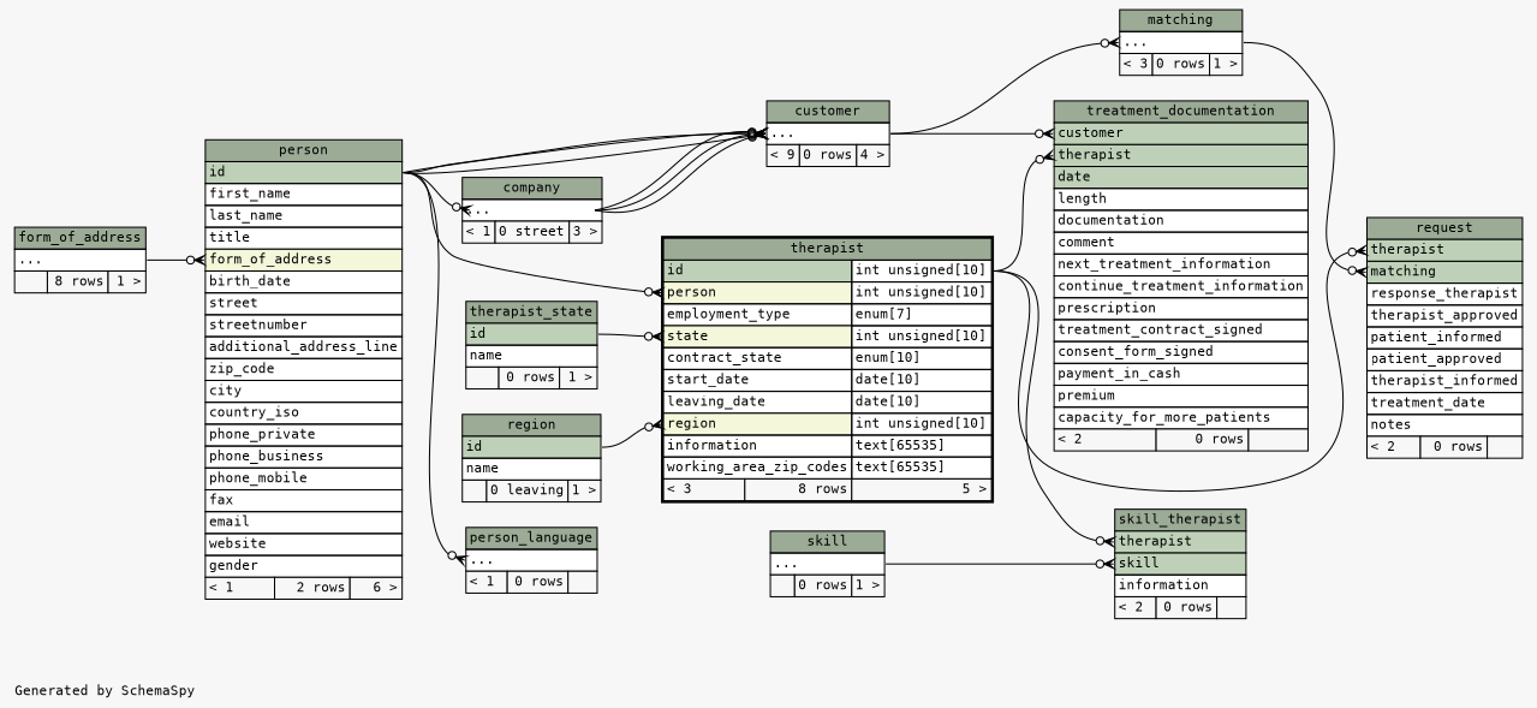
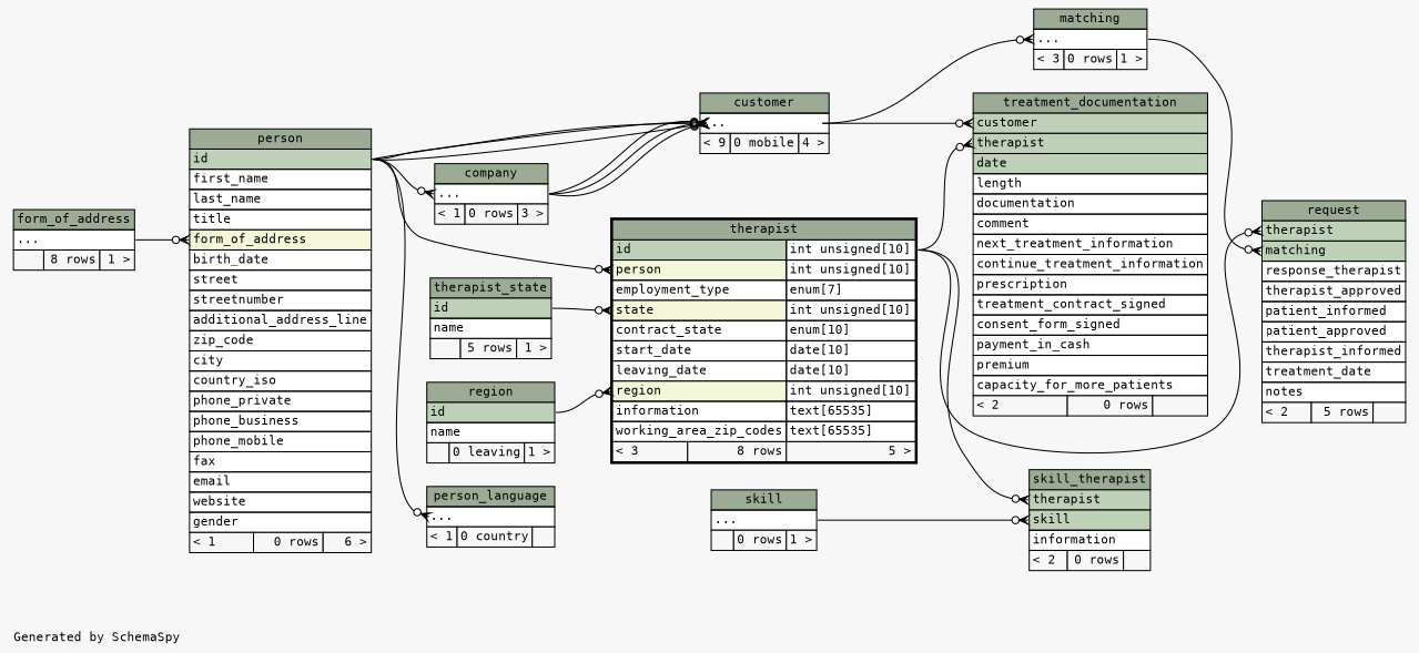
  digraph {
    bgcolor="#f7f7f7"
    fontname="DejaVu Sans Mono"
    fontsize=11
    label="\nGenerated by SchemaSpy"
    labeljust=l
    nodesep=0.18
    rankdir=RL
    ranksep=0.46
    node [fontname="DejaVu Sans Mono" fontsize=11 shape=plaintext]
    edge [arrowhead=none arrowsize=0.8 arrowtail=crowodot dir=back fontname="DejaVu Sans Mono" headport="id:e" tailport="elipses:w"]
-   n1 [label=<     <TABLE BORDER="0" CELLBORDER="1" CELLSPACING="0" BGCOLOR="#ffffff">       <TR><TD COLSPAN="3" BGCOLOR="#9bab96" ALIGN="CENTER">company</TD></TR>       <TR><TD PORT="elipses" COLSPAN="3" ALIGN="LEFT">...</TD></TR>       <TR><TD ALIGN="LEFT" BGCOLOR="#f7f7f7">&lt; 1</TD><TD ALIGN="RIGHT" BGCOLOR="#f7f7f7">0 street</TD><TD ALIGN="RIGHT" BGCOLOR="#f7f7f7">3 &gt;</TD></TR>     </TABLE>>]
-   n2 [label=<     <TABLE BORDER="0" CELLBORDER="1" CELLSPACING="0" BGCOLOR="#ffffff">       <TR><TD COLSPAN="3" BGCOLOR="#9bab96" ALIGN="CENTER">person</TD></TR>       <TR><TD PORT="id" COLSPAN="3" BGCOLOR="#bed1b8" ALIGN="LEFT">id</TD></TR>       <TR><TD PORT="first_name" COLSPAN="3" ALIGN="LEFT">first_name</TD></TR>       <TR><TD PORT="last_name" COLSPAN="3" ALIGN="LEFT">last_name</TD></TR>       <TR><TD PORT="title" COLSPAN="3" ALIGN="LEFT">title</TD></TR>       <TR><TD PORT="form_of_address" COLSPAN="3" BGCOLOR="#f4f7da" ALIGN="LEFT">form_of_address</TD></TR>       <TR><TD PORT="birth_date" COLSPAN="3" ALIGN="LEFT">birth_date</TD></TR>       <TR><TD PORT="street" COLSPAN="3" ALIGN="LEFT">street</TD></TR>       <TR><TD PORT="streetnumber" COLSPAN="3" ALIGN="LEFT">streetnumber</TD></TR>       <TR><TD PORT="additional_address_line" COLSPAN="3" ALIGN="LEFT">additional_address_line</TD></TR>       <TR><TD PORT="zip_code" COLSPAN="3" ALIGN="LEFT">zip_code</TD></TR>       <TR><TD PORT="city" COLSPAN="3" ALIGN="LEFT">city</TD></TR>       <TR><TD PORT="country_iso" COLSPAN="3" ALIGN="LEFT">country_iso</TD></TR>       <TR><TD PORT="phone_private" COLSPAN="3" ALIGN="LEFT">phone_private</TD></TR>       <TR><TD PORT="phone_business" COLSPAN="3" ALIGN="LEFT">phone_business</TD></TR>       <TR><TD PORT="phone_mobile" COLSPAN="3" ALIGN="LEFT">phone_mobile</TD></TR>       <TR><TD PORT="fax" COLSPAN="3" ALIGN="LEFT">fax</TD></TR>       <TR><TD PORT="email" COLSPAN="3" ALIGN="LEFT">email</TD></TR>       <TR><TD PORT="website" COLSPAN="3" ALIGN="LEFT">website</TD></TR>       <TR><TD PORT="gender" COLSPAN="3" ALIGN="LEFT">gender</TD></TR>       <TR><TD ALIGN="LEFT" BGCOLOR="#f7f7f7">&lt; 1</TD><TD ALIGN="RIGHT" BGCOLOR="#f7f7f7">2 rows</TD><TD ALIGN="RIGHT" BGCOLOR="#f7f7f7">6 &gt;</TD></TR>     </TABLE>>]
+   n1 [label=<     <TABLE BORDER="0" CELLBORDER="1" CELLSPACING="0" BGCOLOR="#ffffff">       <TR><TD COLSPAN="3" BGCOLOR="#9bab96" ALIGN="CENTER">company</TD></TR>       <TR><TD PORT="elipses" COLSPAN="3" ALIGN="LEFT">...</TD></TR>       <TR><TD ALIGN="LEFT" BGCOLOR="#f7f7f7">&lt; 1</TD><TD ALIGN="RIGHT" BGCOLOR="#f7f7f7">0 rows</TD><TD ALIGN="RIGHT" BGCOLOR="#f7f7f7">3 &gt;</TD></TR>     </TABLE>>]
+   n2 [label=<     <TABLE BORDER="0" CELLBORDER="1" CELLSPACING="0" BGCOLOR="#ffffff">       <TR><TD COLSPAN="3" BGCOLOR="#9bab96" ALIGN="CENTER">person</TD></TR>       <TR><TD PORT="id" COLSPAN="3" BGCOLOR="#bed1b8" ALIGN="LEFT">id</TD></TR>       <TR><TD PORT="first_name" COLSPAN="3" ALIGN="LEFT">first_name</TD></TR>       <TR><TD PORT="last_name" COLSPAN="3" ALIGN="LEFT">last_name</TD></TR>       <TR><TD PORT="title" COLSPAN="3" ALIGN="LEFT">title</TD></TR>       <TR><TD PORT="form_of_address" COLSPAN="3" BGCOLOR="#f4f7da" ALIGN="LEFT">form_of_address</TD></TR>       <TR><TD PORT="birth_date" COLSPAN="3" ALIGN="LEFT">birth_date</TD></TR>       <TR><TD PORT="street" COLSPAN="3" ALIGN="LEFT">street</TD></TR>       <TR><TD PORT="streetnumber" COLSPAN="3" ALIGN="LEFT">streetnumber</TD></TR>       <TR><TD PORT="additional_address_line" COLSPAN="3" ALIGN="LEFT">additional_address_line</TD></TR>       <TR><TD PORT="zip_code" COLSPAN="3" ALIGN="LEFT">zip_code</TD></TR>       <TR><TD PORT="city" COLSPAN="3" ALIGN="LEFT">city</TD></TR>       <TR><TD PORT="country_iso" COLSPAN="3" ALIGN="LEFT">country_iso</TD></TR>       <TR><TD PORT="phone_private" COLSPAN="3" ALIGN="LEFT">phone_private</TD></TR>       <TR><TD PORT="phone_business" COLSPAN="3" ALIGN="LEFT">phone_business</TD></TR>       <TR><TD PORT="phone_mobile" COLSPAN="3" ALIGN="LEFT">phone_mobile</TD></TR>       <TR><TD PORT="fax" COLSPAN="3" ALIGN="LEFT">fax</TD></TR>       <TR><TD PORT="email" COLSPAN="3" ALIGN="LEFT">email</TD></TR>       <TR><TD PORT="website" COLSPAN="3" ALIGN="LEFT">website</TD></TR>       <TR><TD PORT="gender" COLSPAN="3" ALIGN="LEFT">gender</TD></TR>       <TR><TD ALIGN="LEFT" BGCOLOR="#f7f7f7">&lt; 1</TD><TD ALIGN="RIGHT" BGCOLOR="#f7f7f7">0 rows</TD><TD ALIGN="RIGHT" BGCOLOR="#f7f7f7">6 &gt;</TD></TR>     </TABLE>>]
    n3 [label=<     <TABLE BORDER="0" CELLBORDER="1" CELLSPACING="0" BGCOLOR="#ffffff">       <TR><TD COLSPAN="3" BGCOLOR="#9bab96" ALIGN="CENTER">form_of_address</TD></TR>       <TR><TD PORT="elipses" COLSPAN="3" ALIGN="LEFT">...</TD></TR>       <TR><TD ALIGN="LEFT" BGCOLOR="#f7f7f7">  </TD><TD ALIGN="RIGHT" BGCOLOR="#f7f7f7">8 rows</TD><TD ALIGN="RIGHT" BGCOLOR="#f7f7f7">1 &gt;</TD></TR>     </TABLE>>]
-   n4 [label=<     <TABLE BORDER="0" CELLBORDER="1" CELLSPACING="0" BGCOLOR="#ffffff">       <TR><TD COLSPAN="3" BGCOLOR="#9bab96" ALIGN="CENTER">customer</TD></TR>       <TR><TD PORT="elipses" COLSPAN="3" ALIGN="LEFT">...</TD></TR>       <TR><TD ALIGN="LEFT" BGCOLOR="#f7f7f7">&lt; 9</TD><TD ALIGN="RIGHT" BGCOLOR="#f7f7f7">0 rows</TD><TD ALIGN="RIGHT" BGCOLOR="#f7f7f7">4 &gt;</TD></TR>     </TABLE>>]
+   n4 [label=<     <TABLE BORDER="0" CELLBORDER="1" CELLSPACING="0" BGCOLOR="#ffffff">       <TR><TD COLSPAN="3" BGCOLOR="#9bab96" ALIGN="CENTER">customer</TD></TR>       <TR><TD PORT="elipses" COLSPAN="3" ALIGN="LEFT">...</TD></TR>       <TR><TD ALIGN="LEFT" BGCOLOR="#f7f7f7">&lt; 9</TD><TD ALIGN="RIGHT" BGCOLOR="#f7f7f7">0 mobile</TD><TD ALIGN="RIGHT" BGCOLOR="#f7f7f7">4 &gt;</TD></TR>     </TABLE>>]
    n5 [label=<     <TABLE BORDER="2" CELLBORDER="1" CELLSPACING="0" BGCOLOR="#ffffff">       <TR><TD COLSPAN="3" BGCOLOR="#9bab96" ALIGN="CENTER">therapist</TD></TR>       <TR><TD PORT="id" COLSPAN="2" BGCOLOR="#bed1b8" ALIGN="LEFT">id</TD><TD PORT="id.type" ALIGN="LEFT">int unsigned[10]</TD></TR>       <TR><TD PORT="person" COLSPAN="2" BGCOLOR="#f4f7da" ALIGN="LEFT">person</TD><TD PORT="person.type" ALIGN="LEFT">int unsigned[10]</TD></TR>       <TR><TD PORT="employment_type" COLSPAN="2" ALIGN="LEFT">employment_type</TD><TD PORT="employment_type.type" ALIGN="LEFT">enum[7]</TD></TR>       <TR><TD PORT="state" COLSPAN="2" BGCOLOR="#f4f7da" ALIGN="LEFT">state</TD><TD PORT="state.type" ALIGN="LEFT">int unsigned[10]</TD></TR>       <TR><TD PORT="contract_state" COLSPAN="2" ALIGN="LEFT">contract_state</TD><TD PORT="contract_state.type" ALIGN="LEFT">enum[10]</TD></TR>       <TR><TD PORT="start_date" COLSPAN="2" ALIGN="LEFT">start_date</TD><TD PORT="start_date.type" ALIGN="LEFT">date[10]</TD></TR>       <TR><TD PORT="leaving_date" COLSPAN="2" ALIGN="LEFT">leaving_date</TD><TD PORT="leaving_date.type" ALIGN="LEFT">date[10]</TD></TR>       <TR><TD PORT="region" COLSPAN="2" BGCOLOR="#f4f7da" ALIGN="LEFT">region</TD><TD PORT="region.type" ALIGN="LEFT">int unsigned[10]</TD></TR>       <TR><TD PORT="information" COLSPAN="2" ALIGN="LEFT">information</TD><TD PORT="information.type" ALIGN="LEFT">text[65535]</TD></TR>       <TR><TD PORT="working_area_zip_codes" COLSPAN="2" ALIGN="LEFT">working_area_zip_codes</TD><TD PORT="working_area_zip_codes.type" ALIGN="LEFT">text[65535]</TD></TR>       <TR><TD ALIGN="LEFT" BGCOLOR="#f7f7f7">&lt; 3</TD><TD ALIGN="RIGHT" BGCOLOR="#f7f7f7">8 rows</TD><TD ALIGN="RIGHT" BGCOLOR="#f7f7f7">5 &gt;</TD></TR>     </TABLE>>]
    n6 [label=<     <TABLE BORDER="0" CELLBORDER="1" CELLSPACING="0" BGCOLOR="#ffffff">       <TR><TD COLSPAN="3" BGCOLOR="#9bab96" ALIGN="CENTER">region</TD></TR>       <TR><TD PORT="id" COLSPAN="3" BGCOLOR="#bed1b8" ALIGN="LEFT">id</TD></TR>       <TR><TD PORT="name" COLSPAN="3" ALIGN="LEFT">name</TD></TR>       <TR><TD ALIGN="LEFT" BGCOLOR="#f7f7f7">  </TD><TD ALIGN="RIGHT" BGCOLOR="#f7f7f7">0 leaving</TD><TD ALIGN="RIGHT" BGCOLOR="#f7f7f7">1 &gt;</TD></TR>     </TABLE>>]
-   n7 [label=<     <TABLE BORDER="0" CELLBORDER="1" CELLSPACING="0" BGCOLOR="#ffffff">       <TR><TD COLSPAN="3" BGCOLOR="#9bab96" ALIGN="CENTER">therapist_state</TD></TR>       <TR><TD PORT="id" COLSPAN="3" BGCOLOR="#bed1b8" ALIGN="LEFT">id</TD></TR>       <TR><TD PORT="name" COLSPAN="3" ALIGN="LEFT">name</TD></TR>       <TR><TD ALIGN="LEFT" BGCOLOR="#f7f7f7">  </TD><TD ALIGN="RIGHT" BGCOLOR="#f7f7f7">0 rows</TD><TD ALIGN="RIGHT" BGCOLOR="#f7f7f7">1 &gt;</TD></TR>     </TABLE>>]
+   n7 [label=<     <TABLE BORDER="0" CELLBORDER="1" CELLSPACING="0" BGCOLOR="#ffffff">       <TR><TD COLSPAN="3" BGCOLOR="#9bab96" ALIGN="CENTER">therapist_state</TD></TR>       <TR><TD PORT="id" COLSPAN="3" BGCOLOR="#bed1b8" ALIGN="LEFT">id</TD></TR>       <TR><TD PORT="name" COLSPAN="3" ALIGN="LEFT">name</TD></TR>       <TR><TD ALIGN="LEFT" BGCOLOR="#f7f7f7">  </TD><TD ALIGN="RIGHT" BGCOLOR="#f7f7f7">5 rows</TD><TD ALIGN="RIGHT" BGCOLOR="#f7f7f7">1 &gt;</TD></TR>     </TABLE>>]
    n8 [label=<     <TABLE BORDER="0" CELLBORDER="1" CELLSPACING="0" BGCOLOR="#ffffff">       <TR><TD COLSPAN="3" BGCOLOR="#9bab96" ALIGN="CENTER">matching</TD></TR>       <TR><TD PORT="elipses" COLSPAN="3" ALIGN="LEFT">...</TD></TR>       <TR><TD ALIGN="LEFT" BGCOLOR="#f7f7f7">&lt; 3</TD><TD ALIGN="RIGHT" BGCOLOR="#f7f7f7">0 rows</TD><TD ALIGN="RIGHT" BGCOLOR="#f7f7f7">1 &gt;</TD></TR>     </TABLE>>]
-   n9 [label=<     <TABLE BORDER="0" CELLBORDER="1" CELLSPACING="0" BGCOLOR="#ffffff">       <TR><TD COLSPAN="3" BGCOLOR="#9bab96" ALIGN="CENTER">person_language</TD></TR>       <TR><TD PORT="elipses" COLSPAN="3" ALIGN="LEFT">...</TD></TR>       <TR><TD ALIGN="LEFT" BGCOLOR="#f7f7f7">&lt; 1</TD><TD ALIGN="RIGHT" BGCOLOR="#f7f7f7">0 rows</TD><TD ALIGN="RIGHT" BGCOLOR="#f7f7f7">  </TD></TR>     </TABLE>>]
-   n10 [label=<     <TABLE BORDER="0" CELLBORDER="1" CELLSPACING="0" BGCOLOR="#ffffff">       <TR><TD COLSPAN="3" BGCOLOR="#9bab96" ALIGN="CENTER">request</TD></TR>       <TR><TD PORT="therapist" COLSPAN="3" BGCOLOR="#bed1b8" ALIGN="LEFT">therapist</TD></TR>       <TR><TD PORT="matching" COLSPAN="3" BGCOLOR="#bed1b8" ALIGN="LEFT">matching</TD></TR>       <TR><TD PORT="response_therapist" COLSPAN="3" ALIGN="LEFT">response_therapist</TD></TR>       <TR><TD PORT="therapist_approved" COLSPAN="3" ALIGN="LEFT">therapist_approved</TD></TR>       <TR><TD PORT="patient_informed" COLSPAN="3" ALIGN="LEFT">patient_informed</TD></TR>       <TR><TD PORT="patient_approved" COLSPAN="3" ALIGN="LEFT">patient_approved</TD></TR>       <TR><TD PORT="therapist_informed" COLSPAN="3" ALIGN="LEFT">therapist_informed</TD></TR>       <TR><TD PORT="treatment_date" COLSPAN="3" ALIGN="LEFT">treatment_date</TD></TR>       <TR><TD PORT="notes" COLSPAN="3" ALIGN="LEFT">notes</TD></TR>       <TR><TD ALIGN="LEFT" BGCOLOR="#f7f7f7">&lt; 2</TD><TD ALIGN="RIGHT" BGCOLOR="#f7f7f7">0 rows</TD><TD ALIGN="RIGHT" BGCOLOR="#f7f7f7">  </TD></TR>     </TABLE>>]
+   n9 [label=<     <TABLE BORDER="0" CELLBORDER="1" CELLSPACING="0" BGCOLOR="#ffffff">       <TR><TD COLSPAN="3" BGCOLOR="#9bab96" ALIGN="CENTER">person_language</TD></TR>       <TR><TD PORT="elipses" COLSPAN="3" ALIGN="LEFT">...</TD></TR>       <TR><TD ALIGN="LEFT" BGCOLOR="#f7f7f7">&lt; 1</TD><TD ALIGN="RIGHT" BGCOLOR="#f7f7f7">0 country</TD><TD ALIGN="RIGHT" BGCOLOR="#f7f7f7">  </TD></TR>     </TABLE>>]
+   n10 [label=<     <TABLE BORDER="0" CELLBORDER="1" CELLSPACING="0" BGCOLOR="#ffffff">       <TR><TD COLSPAN="3" BGCOLOR="#9bab96" ALIGN="CENTER">request</TD></TR>       <TR><TD PORT="therapist" COLSPAN="3" BGCOLOR="#bed1b8" ALIGN="LEFT">therapist</TD></TR>       <TR><TD PORT="matching" COLSPAN="3" BGCOLOR="#bed1b8" ALIGN="LEFT">matching</TD></TR>       <TR><TD PORT="response_therapist" COLSPAN="3" ALIGN="LEFT">response_therapist</TD></TR>       <TR><TD PORT="therapist_approved" COLSPAN="3" ALIGN="LEFT">therapist_approved</TD></TR>       <TR><TD PORT="patient_informed" COLSPAN="3" ALIGN="LEFT">patient_informed</TD></TR>       <TR><TD PORT="patient_approved" COLSPAN="3" ALIGN="LEFT">patient_approved</TD></TR>       <TR><TD PORT="therapist_informed" COLSPAN="3" ALIGN="LEFT">therapist_informed</TD></TR>       <TR><TD PORT="treatment_date" COLSPAN="3" ALIGN="LEFT">treatment_date</TD></TR>       <TR><TD PORT="notes" COLSPAN="3" ALIGN="LEFT">notes</TD></TR>       <TR><TD ALIGN="LEFT" BGCOLOR="#f7f7f7">&lt; 2</TD><TD ALIGN="RIGHT" BGCOLOR="#f7f7f7">5 rows</TD><TD ALIGN="RIGHT" BGCOLOR="#f7f7f7">  </TD></TR>     </TABLE>>]
    n11 [label=<     <TABLE BORDER="0" CELLBORDER="1" CELLSPACING="0" BGCOLOR="#ffffff">       <TR><TD COLSPAN="3" BGCOLOR="#9bab96" ALIGN="CENTER">skill_therapist</TD></TR>       <TR><TD PORT="therapist" COLSPAN="3" BGCOLOR="#bed1b8" ALIGN="LEFT">therapist</TD></TR>       <TR><TD PORT="skill" COLSPAN="3" BGCOLOR="#bed1b8" ALIGN="LEFT">skill</TD></TR>       <TR><TD PORT="information" COLSPAN="3" ALIGN="LEFT">information</TD></TR>       <TR><TD ALIGN="LEFT" BGCOLOR="#f7f7f7">&lt; 2</TD><TD ALIGN="RIGHT" BGCOLOR="#f7f7f7">0 rows</TD><TD ALIGN="RIGHT" BGCOLOR="#f7f7f7">  </TD></TR>     </TABLE>>]
    n12 [label=<     <TABLE BORDER="0" CELLBORDER="1" CELLSPACING="0" BGCOLOR="#ffffff">       <TR><TD COLSPAN="3" BGCOLOR="#9bab96" ALIGN="CENTER">skill</TD></TR>       <TR><TD PORT="elipses" COLSPAN="3" ALIGN="LEFT">...</TD></TR>       <TR><TD ALIGN="LEFT" BGCOLOR="#f7f7f7">  </TD><TD ALIGN="RIGHT" BGCOLOR="#f7f7f7">0 rows</TD><TD ALIGN="RIGHT" BGCOLOR="#f7f7f7">1 &gt;</TD></TR>     </TABLE>>]
    n13 [label=<     <TABLE BORDER="0" CELLBORDER="1" CELLSPACING="0" BGCOLOR="#ffffff">       <TR><TD COLSPAN="3" BGCOLOR="#9bab96" ALIGN="CENTER">treatment_documentation</TD></TR>       <TR><TD PORT="customer" COLSPAN="3" BGCOLOR="#bed1b8" ALIGN="LEFT">customer</TD></TR>       <TR><TD PORT="therapist" COLSPAN="3" BGCOLOR="#bed1b8" ALIGN="LEFT">therapist</TD></TR>       <TR><TD PORT="date" COLSPAN="3" BGCOLOR="#bed1b8" ALIGN="LEFT">date</TD></TR>       <TR><TD PORT="length" COLSPAN="3" ALIGN="LEFT">length</TD></TR>       <TR><TD PORT="documentation" COLSPAN="3" ALIGN="LEFT">documentation</TD></TR>       <TR><TD PORT="comment" COLSPAN="3" ALIGN="LEFT">comment</TD></TR>       <TR><TD PORT="next_treatment_information" COLSPAN="3" ALIGN="LEFT">next_treatment_information</TD></TR>       <TR><TD PORT="continue_treatment_information" COLSPAN="3" ALIGN="LEFT">continue_treatment_information</TD></TR>       <TR><TD PORT="prescription" COLSPAN="3" ALIGN="LEFT">prescription</TD></TR>       <TR><TD PORT="treatment_contract_signed" COLSPAN="3" ALIGN="LEFT">treatment_contract_signed</TD></TR>       <TR><TD PORT="consent_form_signed" COLSPAN="3" ALIGN="LEFT">consent_form_signed</TD></TR>       <TR><TD PORT="payment_in_cash" COLSPAN="3" ALIGN="LEFT">payment_in_cash</TD></TR>       <TR><TD PORT="premium" COLSPAN="3" ALIGN="LEFT">premium</TD></TR>       <TR><TD PORT="capacity_for_more_patients" COLSPAN="3" ALIGN="LEFT">capacity_for_more_patients</TD></TR>       <TR><TD ALIGN="LEFT" BGCOLOR="#f7f7f7">&lt; 2</TD><TD ALIGN="RIGHT" BGCOLOR="#f7f7f7">0 rows</TD><TD ALIGN="RIGHT" BGCOLOR="#f7f7f7">  </TD></TR>     </TABLE>>]
    n1 -> n2
    n2 -> n3 [headport="elipses:e" tailport="form_of_address:w"]
    n4 -> n1 [headport="elipses:e"]
    n4 -> n1 [headport="elipses:e"]
    n4 -> n1 [headport="elipses:e"]
    n4 -> n2
    n4 -> n2
    n4 -> n2
    n5 -> n2 [tailport="person:w"]
    n5 -> n6 [tailport="region:w"]
    n5 -> n7 [tailport="state:w"]
    n8 -> n4 [headport="elipses:e"]
    n9 -> n2
    n10 -> n5 [headport="id.type:e" tailport="therapist:w"]
    n10 -> n8 [headport="elipses:e" tailport="matching:w"]
    n11 -> n5 [headport="id.type:e" tailport="therapist:w"]
    n11 -> n12 [headport="elipses:e" tailport="skill:w"]
    n13 -> n4 [headport="elipses:e" tailport="customer:w"]
    n13 -> n5 [headport="id.type:e" tailport="therapist:w"]
  }
